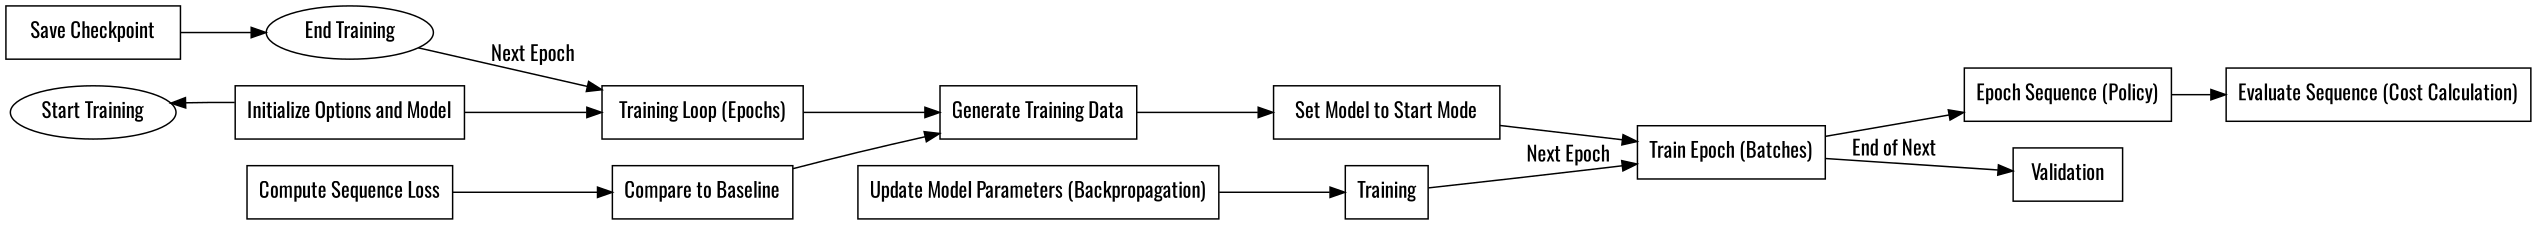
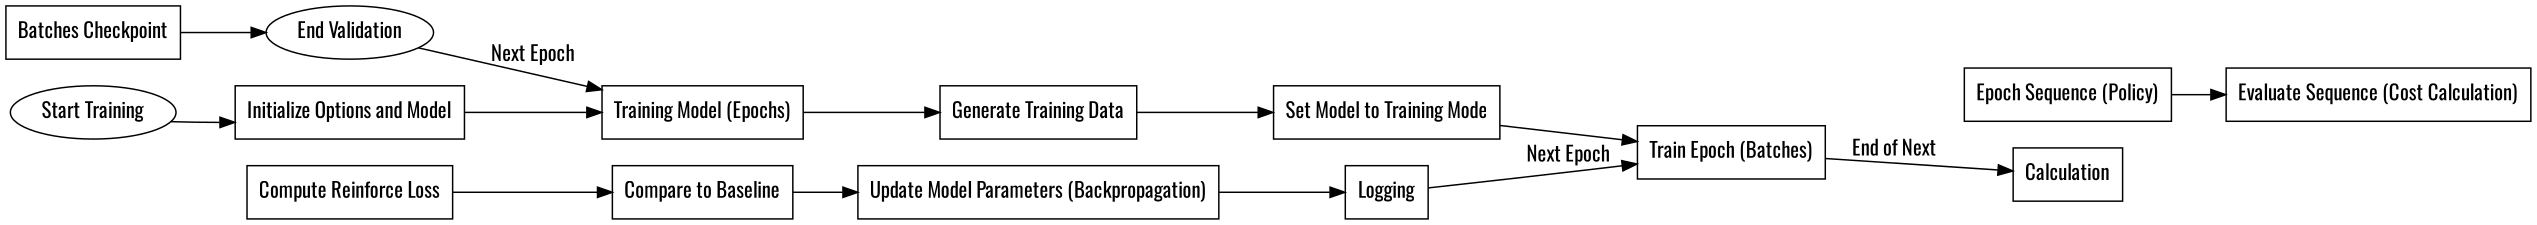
  digraph {
    fontname=Oswald
    rankdir=LR
    node [fontname=Oswald shape=box]
    edge [fontname=Oswald]
    n1 [label="Start Training" shape=ellipse]
    n2 [label="Initialize Options and Model"]
-   n3 [label="Training Loop (Epochs)"]
+   n3 [label="Training Model (Epochs)"]
    n4 [label="Generate Training Data"]
-   n5 [label="Set Model to Start Mode"]
+   n5 [label="Set Model to Training Mode"]
    n6 [label="Train Epoch (Batches)"]
    n7 [label="Epoch Sequence (Policy)"]
-   n8 [label=Validation]
+   n8 [label=Calculation]
    n9 [label="Evaluate Sequence (Cost Calculation)"]
-   n10 [label="Compute Sequence Loss"]
+   n10 [label="Compute Reinforce Loss"]
    n11 [label="Compare to Baseline"]
    n12 [label="Update Model Parameters (Backpropagation)"]
-   n13 [label=Training]
-   n14 [label="Save Checkpoint"]
-   n15 [label="End Training" shape=ellipse]
-   n2 -> n1
+   n13 [label=Logging]
+   n14 [label="Batches Checkpoint"]
+   n15 [label="End Validation" shape=ellipse]
+   n1 -> n2
    n2 -> n3
    n3 -> n4
    n4 -> n5
    n5 -> n6
-   n6 -> n7
    n6 -> n8 [label="End of Next"]
    n7 -> n9
    n10 -> n11
-   n11 -> n4
+   n11 -> n12
    n12 -> n13
    n13 -> n6 [label="Next Epoch"]
    n14 -> n15
    n15 -> n3 [label="Next Epoch"]
  }
